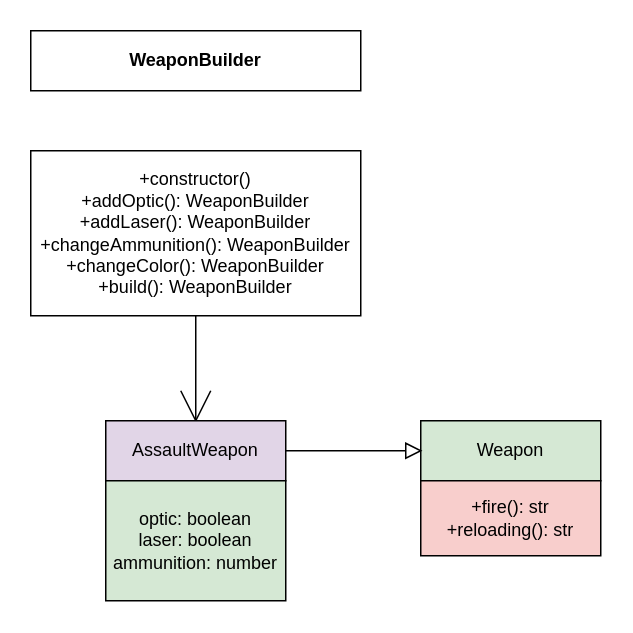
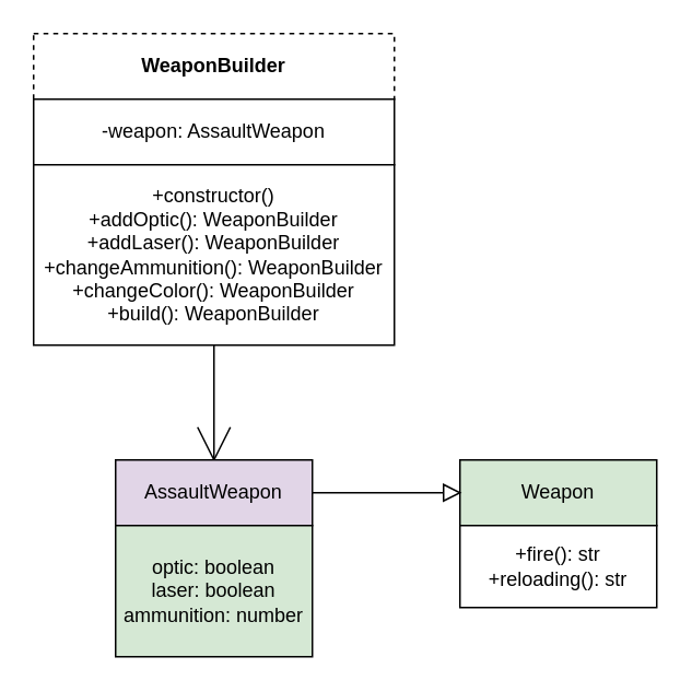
  <mxCell id="0" />
  <mxCell id="1" parent="0" />
- <mxCell id="2" value="&lt;b&gt;WeaponBuilder&lt;/b&gt;" style="rounded=0;whiteSpace=wrap;html=1;" parent="1" vertex="1"><mxGeometry x="20" y="20" width="220" height="40" as="geometry" /></mxCell>
+ <mxCell id="2" value="&lt;b&gt;WeaponBuilder&lt;/b&gt;" style="rounded=0;whiteSpace=wrap;html=1;dashed=1;" parent="1" vertex="1"><mxGeometry x="20" y="20" width="220" height="40" as="geometry" /></mxCell>
+ <mxCell id="3" value="-weapon: AssaultWeapon" style="rounded=0;whiteSpace=wrap;html=1;" parent="1" vertex="1"><mxGeometry x="20" y="60" width="220" height="40" as="geometry" /></mxCell>
  <mxCell id="4" value="+constructor()&lt;br&gt;+addOptic(): WeaponBuilder&lt;br&gt;+addLaser(): WeaponBuilder&lt;br&gt;+changeAmmunition(): WeaponBuilder&lt;br&gt;+changeColor(): WeaponBuilder&lt;br&gt;+build(): WeaponBuilder" style="rounded=0;whiteSpace=wrap;html=1;" parent="1" vertex="1"><mxGeometry x="20" y="100" width="220" height="110" as="geometry" /></mxCell>
  <mxCell id="5" value="AssaultWeapon" style="rounded=0;whiteSpace=wrap;html=1;fillColor=#e1d5e7;" parent="1" vertex="1"><mxGeometry x="70" y="280" width="120" height="40" as="geometry" /></mxCell>
  <mxCell id="6" value="optic: boolean&lt;br&gt;laser: boolean&lt;br&gt;ammunition: number" style="rounded=0;whiteSpace=wrap;html=1;fillColor=#d5e8d4;" parent="1" vertex="1"><mxGeometry x="70" y="320" width="120" height="80" as="geometry" /></mxCell>
  <mxCell id="7" value="Weapon" style="rounded=0;whiteSpace=wrap;html=1;fillColor=#d5e8d4;" parent="1" vertex="1"><mxGeometry x="280" y="280" width="120" height="40" as="geometry" /></mxCell>
- <mxCell id="8" value="+fire(): str&lt;br&gt;+reloading(): str" style="rounded=0;whiteSpace=wrap;html=1;fillColor=#f8cecc;" parent="1" vertex="1"><mxGeometry x="280" y="320" width="120" height="50" as="geometry" /></mxCell>
+ <mxCell id="8" value="+fire(): str&lt;br&gt;+reloading(): str" style="rounded=0;whiteSpace=wrap;html=1;" parent="1" vertex="1"><mxGeometry x="280" y="320" width="120" height="50" as="geometry" /></mxCell>
  <mxCell id="9" value="" style="endArrow=none;html=1;" parent="1" edge="1"><mxGeometry width="50" height="50" relative="1" as="geometry"><mxPoint x="190" y="300" as="sourcePoint" /><mxPoint x="270" y="300" as="targetPoint" /></mxGeometry></mxCell>
  <mxCell id="10" value="" style="triangle;whiteSpace=wrap;html=1;" parent="1" vertex="1"><mxGeometry x="270" y="295" width="10" height="10" as="geometry" /></mxCell>
  <mxCell id="11" value="" style="endArrow=none;html=1;exitX=0.5;exitY=0;exitDx=0;exitDy=0;" parent="1" source="5" edge="1"><mxGeometry width="50" height="50" relative="1" as="geometry"><mxPoint x="140" y="290" as="sourcePoint" /><mxPoint x="120" y="260" as="targetPoint" /><Array as="points" /></mxGeometry></mxCell>
  <mxCell id="12" value="" style="endArrow=none;html=1;" parent="1" edge="1"><mxGeometry width="50" height="50" relative="1" as="geometry"><mxPoint x="130" y="280" as="sourcePoint" /><mxPoint x="140" y="260" as="targetPoint" /></mxGeometry></mxCell>
  <mxCell id="13" value="" style="endArrow=none;html=1;entryX=0.5;entryY=1;entryDx=0;entryDy=0;" edge="1" parent="1" target="4"><mxGeometry width="50" height="50" relative="1" as="geometry"><mxPoint x="130" y="280" as="sourcePoint" /><mxPoint x="180" y="230" as="targetPoint" /></mxGeometry></mxCell>
